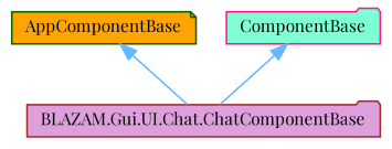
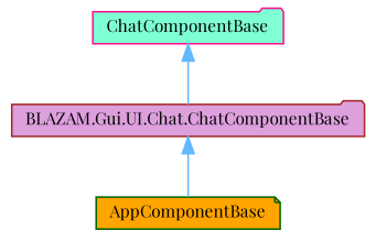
  digraph {
    fontname="Playfair Display"
    node [fontname="Playfair Display" fontsize=10 shape=folder style=filled]
    edge [color=steelblue1 dir=back fontname="Playfair Display" fontsize=10 labelfontname=Helvetica labelfontsize=10 style=solid]
    n1 [color=brown fillcolor=plum fontcolor=black height=0.2 label="BLAZAM.Gui.UI.Chat.ChatComponentBase" width=0.4]
    n2 [color=darkgreen fillcolor=orange height=0.2 label=AppComponentBase shape=note width=0.4]
-   n3 [color=deeppink fillcolor=aquamarine height=0.2 label=ComponentBase width=0.4]
-   n2 -> n1
+   n3 [color=deeppink fillcolor=aquamarine height=0.2 label=ChatComponentBase width=0.4]
+   n1 -> n2
    n3 -> n1
  }
